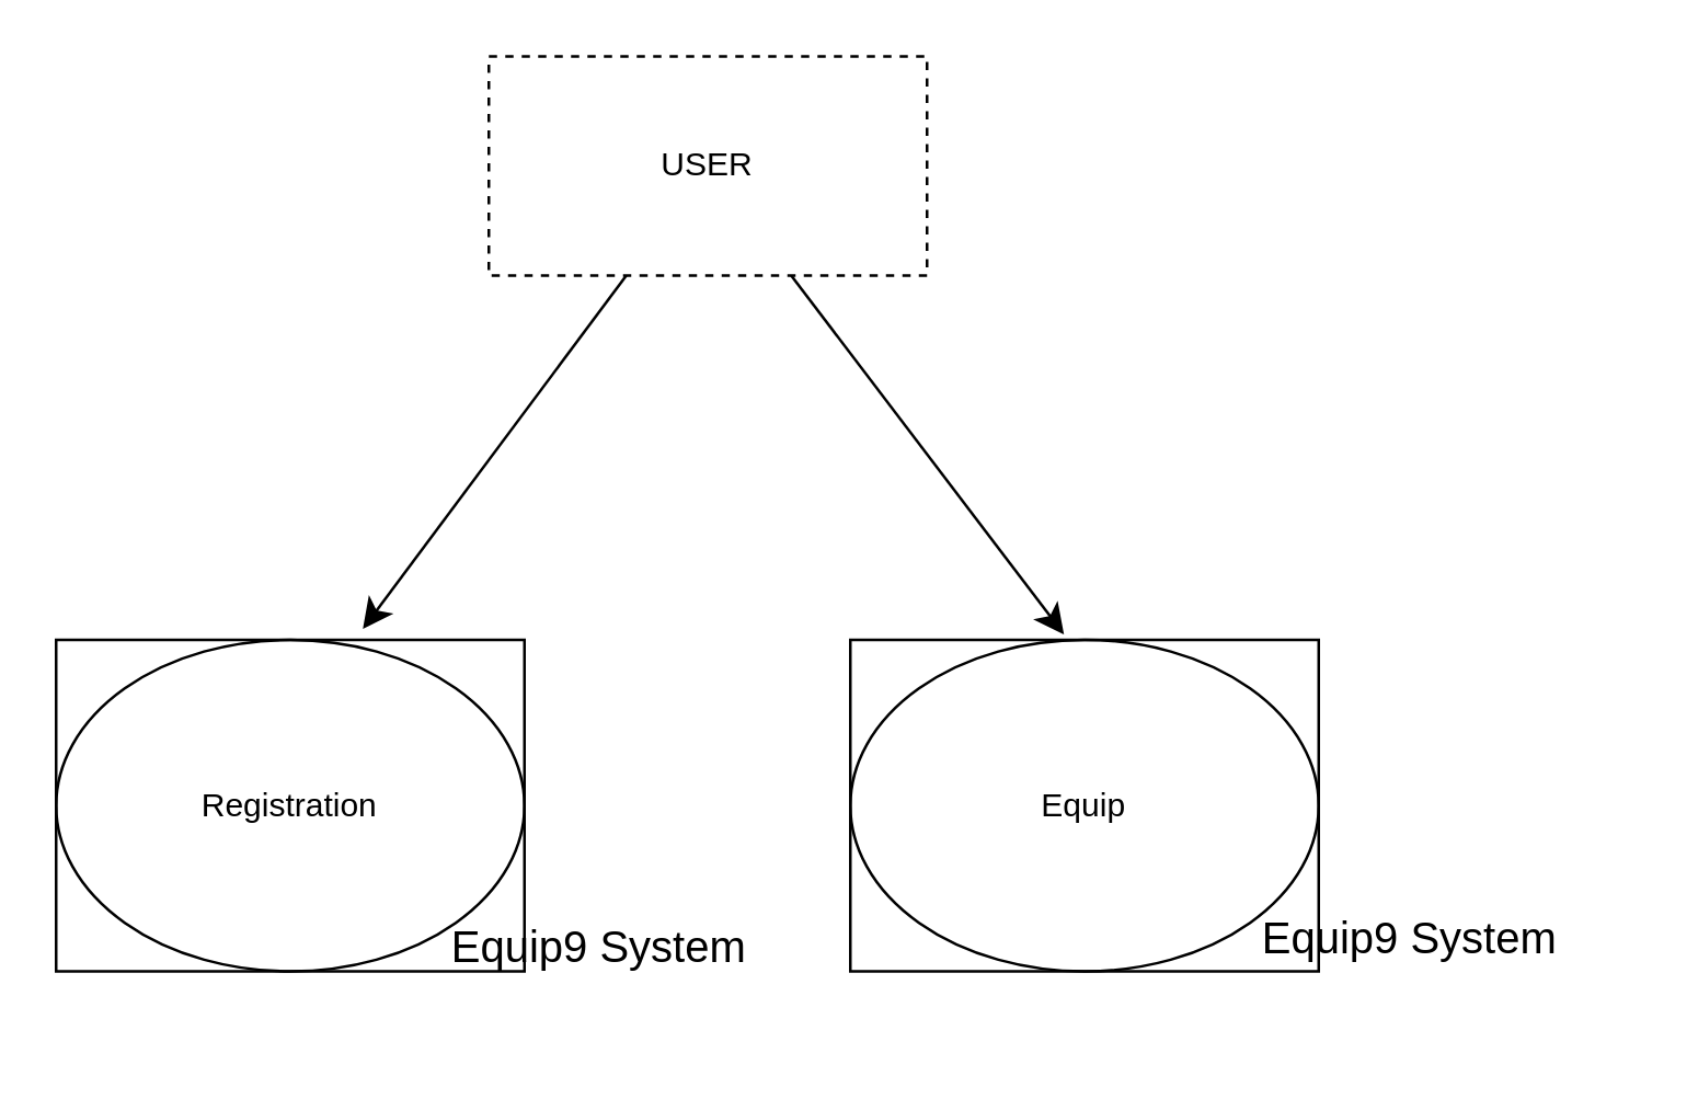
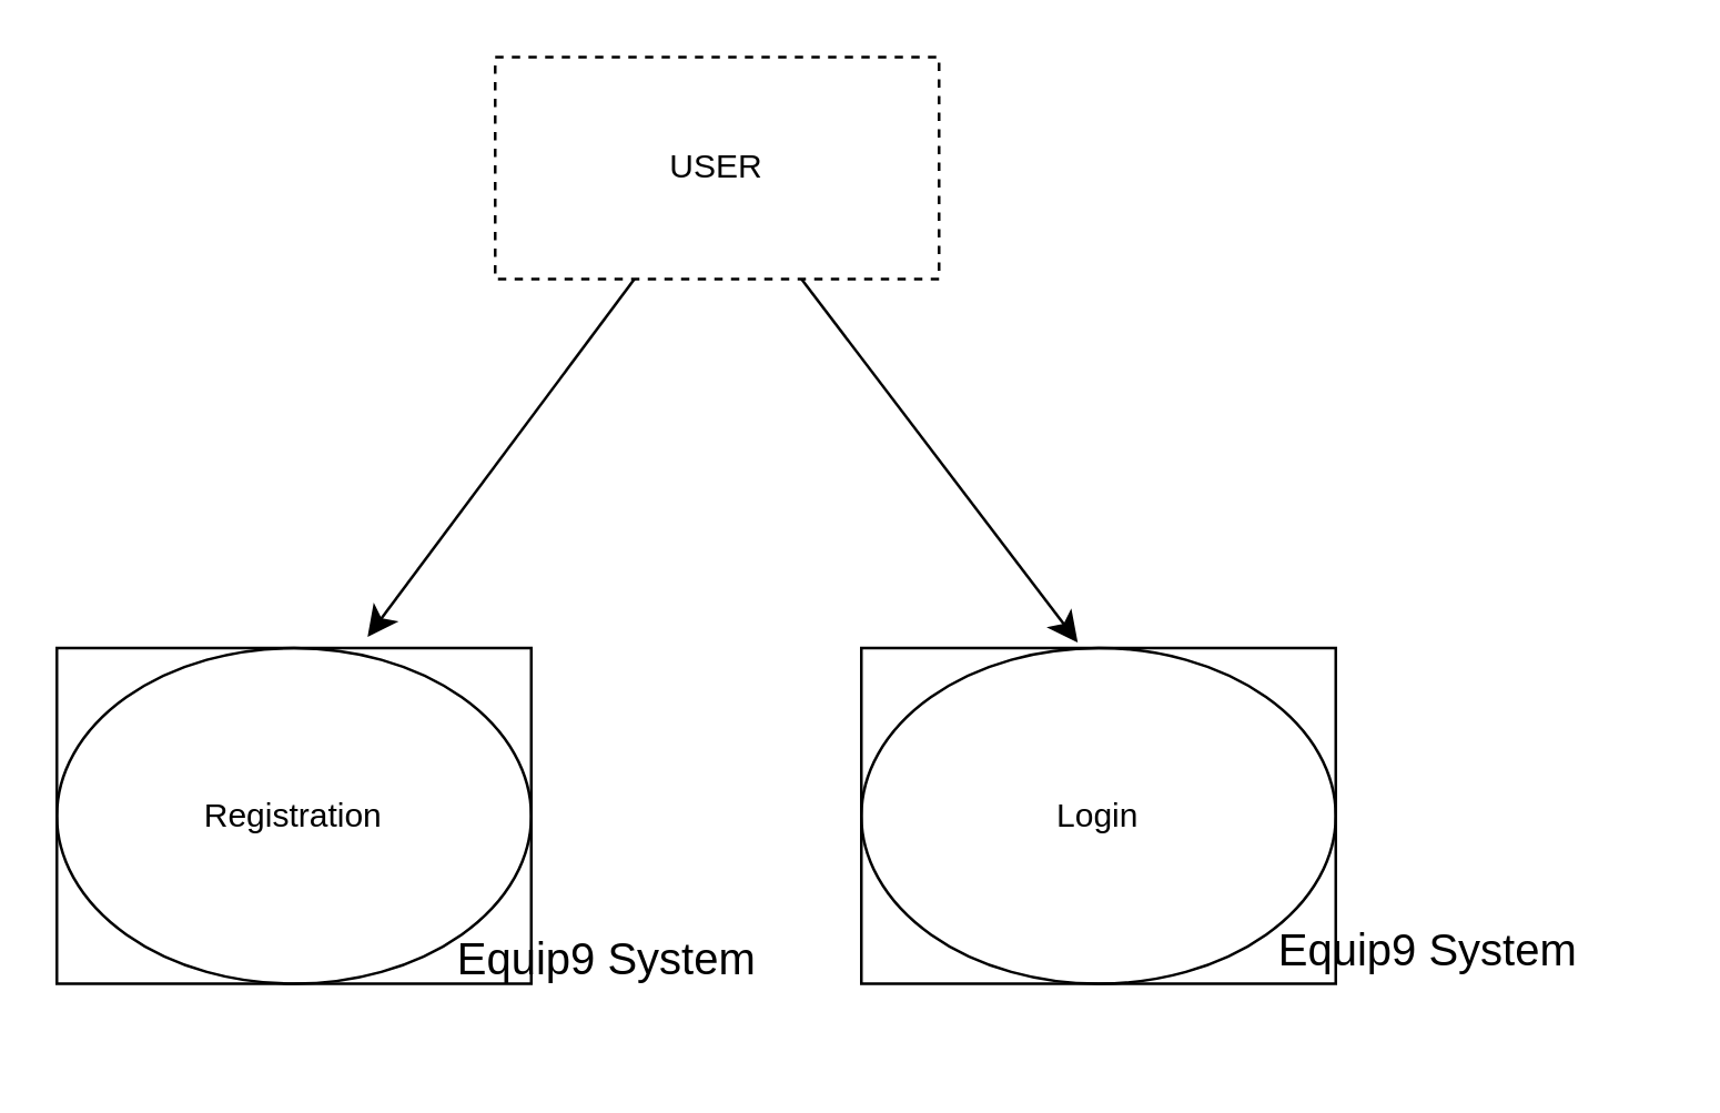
  <mxCell id="0" />
  <mxCell id="1" parent="0" />
  <mxCell id="2" value="" style="edgeStyle=none;curved=1;rounded=0;orthogonalLoop=1;jettySize=auto;html=1;fontSize=12;startSize=8;endSize=8;" edge="1" parent="1" source="4"><mxGeometry relative="1" as="geometry"><mxPoint x="132" y="229" as="targetPoint" /></mxGeometry></mxCell>
  <mxCell id="3" value="" style="edgeStyle=none;curved=1;rounded=0;orthogonalLoop=1;jettySize=auto;html=1;fontSize=12;startSize=8;endSize=8;" edge="1" parent="1" source="4"><mxGeometry relative="1" as="geometry"><mxPoint x="388" y="231" as="targetPoint" /></mxGeometry></mxCell>
  <mxCell id="4" value="USER" style="rounded=0;whiteSpace=wrap;html=1;dashed=1;" vertex="1" parent="1"><mxGeometry x="178" y="20" width="160" height="80" as="geometry" /></mxCell>
- <mxCell id="5" value="Equip" style="shape=stencil(tZThDoIgEICfhr8NYT1Ao3oP0jOZBAwo6+1D0S1NXWu4Oba70+8+kRNR5ipuABFcIXpEhGQYhzXEzSTmzkDuY/LBreAXCbHivNU1NKLwPUOoCqzwbZWeED6Ee9qLslwrFSBCKzeqfNQDjAsVnsXPCOvbv0aRCfwbeLC9ZMwicv4du9tvA8428h1jB/vkvunAY+Nsqw+XDJz9j6UsZJYON2UXntdXq++qmJWx7Vytn/fpME6HdVZooS1lpbaw4lMKKeNMr+wgSCmMg8TeA32xffdiX/5dNv7IusQb);whiteSpace=wrap;html=1;" vertex="1" parent="1"><mxGeometry x="310" y="233" width="171" height="121" as="geometry" /></mxCell>
+ <mxCell id="5" value="Login" style="shape=stencil(tZThDoIgEICfhr8NYT1Ao3oP0jOZBAwo6+1D0S1NXWu4Oba70+8+kRNR5ipuABFcIXpEhGQYhzXEzSTmzkDuY/LBreAXCbHivNU1NKLwPUOoCqzwbZWeED6Ee9qLslwrFSBCKzeqfNQDjAsVnsXPCOvbv0aRCfwbeLC9ZMwicv4du9tvA8428h1jB/vkvunAY+Nsqw+XDJz9j6UsZJYON2UXntdXq++qmJWx7Vytn/fpME6HdVZooS1lpbaw4lMKKeNMr+wgSCmMg8TeA32xffdiX/5dNv7IusQb);whiteSpace=wrap;html=1;" vertex="1" parent="1"><mxGeometry x="310" y="233" width="171" height="121" as="geometry" /></mxCell>
  <mxCell id="6" value="Registration" style="shape=stencil(tZThDoIgEICfhr8NYT1Ao3oP0jOZBAwo6+1D0S1NXWu4Oba70+8+kRNR5ipuABFcIXpEhGQYhzXEzSTmzkDuY/LBreAXCbHivNU1NKLwPUOoCqzwbZWeED6Ee9qLslwrFSBCKzeqfNQDjAsVnsXPCOvbv0aRCfwbeLC9ZMwicv4du9tvA8428h1jB/vkvunAY+Nsqw+XDJz9j6UsZJYON2UXntdXq++qmJWx7Vytn/fpME6HdVZooS1lpbaw4lMKKeNMr+wgSCmMg8TeA32xffdiX/5dNv7IusQb);whiteSpace=wrap;html=1;" vertex="1" parent="1"><mxGeometry x="20" y="233" width="171" height="121" as="geometry" /></mxCell>
  <mxCell id="7" value="Equip9 System" style="text;strokeColor=none;fillColor=none;html=1;align=center;verticalAlign=middle;whiteSpace=wrap;rounded=0;fontSize=16;" vertex="1" parent="1"><mxGeometry x="135" y="310" width="167" height="69" as="geometry" /></mxCell>
  <mxCell id="8" value="Equip9 System" style="text;strokeColor=none;fillColor=none;html=1;align=center;verticalAlign=middle;whiteSpace=wrap;rounded=0;fontSize=16;" vertex="1" parent="1"><mxGeometry x="431" y="307" width="167" height="69" as="geometry" /></mxCell>
